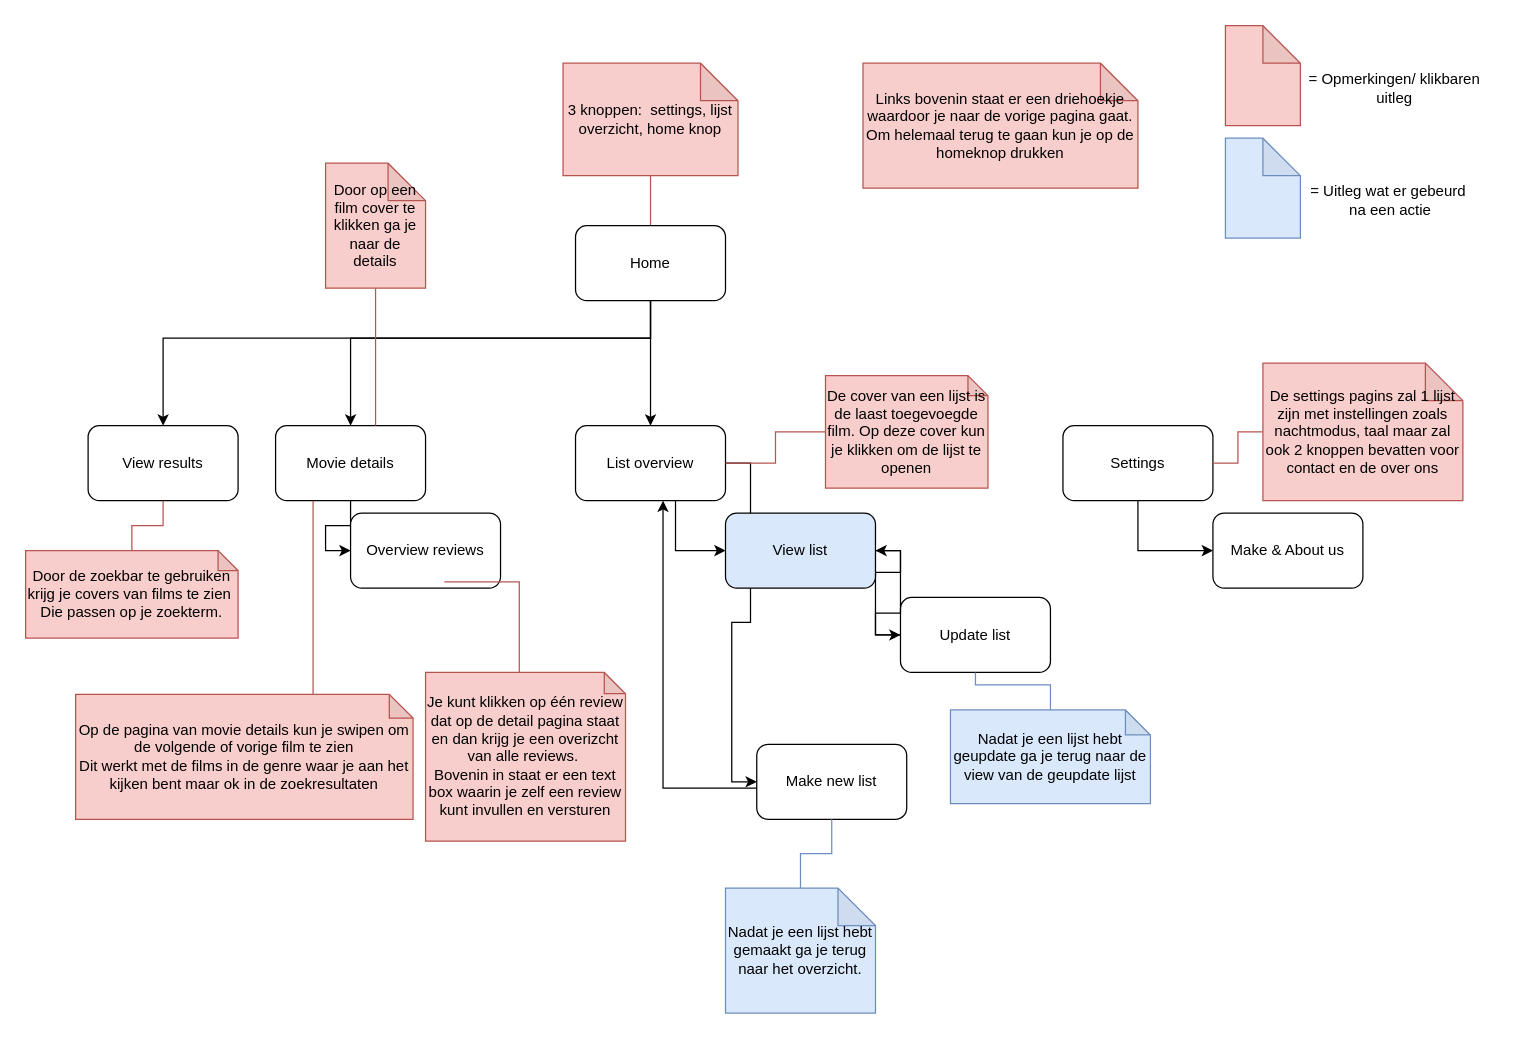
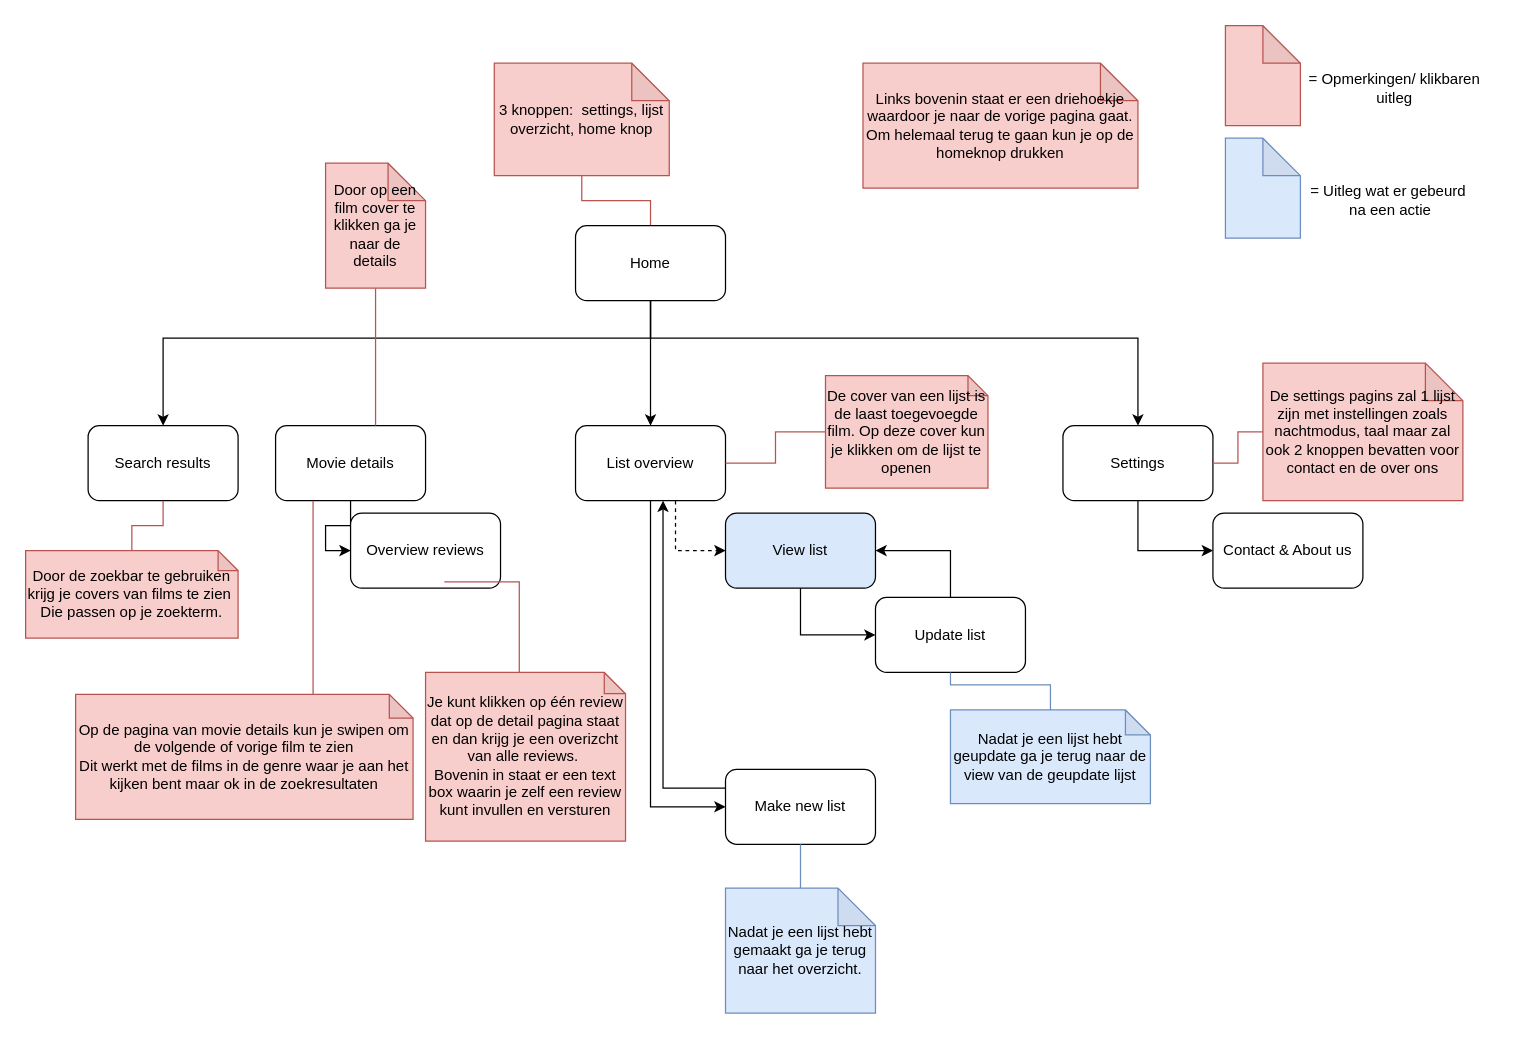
  <mxCell id="0" />
  <mxCell id="1" parent="0" />
- <mxCell id="2" value="" style="edgeStyle=orthogonalEdgeStyle;rounded=0;orthogonalLoop=1;jettySize=auto;html=1;entryX=0.5;entryY=0;entryDx=0;entryDy=0;" parent="1" source="7" target="9" edge="1"><mxGeometry relative="1" as="geometry"><Array as="points"><mxPoint x="520" y="270" /><mxPoint x="280" y="270" /></Array></mxGeometry></mxCell>
  <mxCell id="3" value="" style="edgeStyle=orthogonalEdgeStyle;rounded=0;orthogonalLoop=1;jettySize=auto;html=1;" parent="1" source="7" target="12" edge="1"><mxGeometry relative="1" as="geometry" /></mxCell>
+ <mxCell id="4" style="edgeStyle=orthogonalEdgeStyle;rounded=0;orthogonalLoop=1;jettySize=auto;html=1;entryX=0.5;entryY=0;entryDx=0;entryDy=0;" parent="1" source="7" target="19" edge="1"><mxGeometry relative="1" as="geometry"><Array as="points"><mxPoint x="520" y="270" /><mxPoint x="910" y="270" /></Array></mxGeometry></mxCell>
  <mxCell id="5" style="edgeStyle=orthogonalEdgeStyle;rounded=0;orthogonalLoop=1;jettySize=auto;html=1;entryX=0.5;entryY=0;entryDx=0;entryDy=0;" parent="1" source="7" target="21" edge="1"><mxGeometry relative="1" as="geometry"><Array as="points"><mxPoint x="520" y="270" /><mxPoint x="130" y="270" /></Array></mxGeometry></mxCell>
  <mxCell id="6" style="edgeStyle=orthogonalEdgeStyle;rounded=0;orthogonalLoop=1;jettySize=auto;html=1;endArrow=none;endFill=0;fillColor=#f8cecc;strokeColor=#b85450;" parent="1" source="7" target="24" edge="1"><mxGeometry relative="1" as="geometry" /></mxCell>
  <mxCell id="7" value="Home" style="rounded=1;whiteSpace=wrap;html=1;" parent="1" vertex="1"><mxGeometry x="460" y="180" width="120" height="60" as="geometry" /></mxCell>
  <mxCell id="8" value="" style="edgeStyle=orthogonalEdgeStyle;rounded=0;orthogonalLoop=1;jettySize=auto;html=1;entryX=0;entryY=0.5;entryDx=0;entryDy=0;" parent="1" source="9" target="17" edge="1"><mxGeometry relative="1" as="geometry" /></mxCell>
  <mxCell id="9" value="Movie details" style="rounded=1;whiteSpace=wrap;html=1;" parent="1" vertex="1"><mxGeometry y="340" width="120" height="60" as="geometry" x="220" /></mxCell>
  <mxCell id="10" value="" style="edgeStyle=orthogonalEdgeStyle;rounded=0;orthogonalLoop=1;jettySize=auto;html=1;entryX=0;entryY=0.5;entryDx=0;entryDy=0;" parent="1" source="12" target="14" edge="1"><mxGeometry relative="1" as="geometry" /></mxCell>
- <mxCell id="11" style="edgeStyle=orthogonalEdgeStyle;rounded=0;orthogonalLoop=1;jettySize=auto;html=1;entryX=0;entryY=0.5;entryDx=0;entryDy=0;endArrow=classic;endFill=1;" edge="1" parent="1" source="12" target="23"><mxGeometry relative="1" as="geometry"><Array as="points"><mxPoint x="540" y="440" /></Array></mxGeometry></mxCell>
+ <mxCell id="11" style="edgeStyle=orthogonalEdgeStyle;rounded=0;orthogonalLoop=1;jettySize=auto;html=1;entryX=0;entryY=0.5;entryDx=0;entryDy=0;endArrow=classic;endFill=1;dashed=1;" edge="1" parent="1" source="12" target="23"><mxGeometry relative="1" as="geometry"><Array as="points"><mxPoint x="540" y="440" /></Array></mxGeometry></mxCell>
  <mxCell id="12" value="List overview" style="rounded=1;whiteSpace=wrap;html=1;" parent="1" vertex="1"><mxGeometry x="460" y="340" width="120" height="60" as="geometry" /></mxCell>
  <mxCell id="13" style="edgeStyle=orthogonalEdgeStyle;rounded=0;orthogonalLoop=1;jettySize=auto;html=1;endArrow=classic;endFill=1;exitX=0.25;exitY=0;exitDx=0;exitDy=0;" parent="1" source="14" edge="1"><mxGeometry relative="1" as="geometry"><mxPoint x="530" y="400" as="targetPoint" /><Array as="points"><mxPoint x="610" y="630" /><mxPoint x="530" y="630" /><mxPoint x="530" y="400" /></Array></mxGeometry></mxCell>
- <mxCell id="14" value="Make new list" style="rounded=1;whiteSpace=wrap;html=1;" parent="1" vertex="1"><mxGeometry x="605" y="595" width="120" height="60" as="geometry" /></mxCell>
+ <mxCell id="14" value="Make new list" style="rounded=1;whiteSpace=wrap;html=1;" parent="1" vertex="1"><mxGeometry x="580" y="615" width="120" height="60" as="geometry" /></mxCell>
  <mxCell id="15" style="edgeStyle=orthogonalEdgeStyle;rounded=0;orthogonalLoop=1;jettySize=auto;html=1;entryX=1;entryY=0.5;entryDx=0;entryDy=0;endArrow=classic;endFill=1;" parent="1" source="16" target="23" edge="1"><mxGeometry relative="1" as="geometry" /></mxCell>
- <mxCell id="16" value="Update list" style="rounded=1;whiteSpace=wrap;html=1;" parent="1" vertex="1"><mxGeometry x="720" y="477.5" width="120" height="60" as="geometry" /></mxCell>
+ <mxCell id="16" value="Update list" style="rounded=1;whiteSpace=wrap;html=1;" parent="1" vertex="1"><mxGeometry x="700" y="477.5" width="120" height="60" as="geometry" /></mxCell>
  <mxCell id="17" value="Overview reviews" style="rounded=1;whiteSpace=wrap;html=1;" parent="1" vertex="1"><mxGeometry x="280" y="410" width="120" height="60" as="geometry" /></mxCell>
  <mxCell id="18" style="edgeStyle=orthogonalEdgeStyle;rounded=0;orthogonalLoop=1;jettySize=auto;html=1;entryX=0;entryY=0.5;entryDx=0;entryDy=0;endArrow=classic;endFill=1;" parent="1" source="19" target="20" edge="1"><mxGeometry relative="1" as="geometry" /></mxCell>
  <mxCell id="19" value="Settings" style="rounded=1;whiteSpace=wrap;html=1;" parent="1" vertex="1"><mxGeometry x="850" y="340" width="120" height="60" as="geometry" /></mxCell>
- <mxCell id="20" value="Make &amp;amp; About us" style="rounded=1;whiteSpace=wrap;html=1;" parent="1" vertex="1"><mxGeometry x="970" y="410" width="120" height="60" as="geometry" /></mxCell>
- <mxCell id="21" value="View results" style="rounded=1;whiteSpace=wrap;html=1;" parent="1" vertex="1"><mxGeometry x="70" y="340" width="120" height="60" as="geometry" /></mxCell>
+ <mxCell id="20" value="Contact &amp;amp; About us" style="rounded=1;whiteSpace=wrap;html=1;" parent="1" vertex="1"><mxGeometry x="970" y="410" width="120" height="60" as="geometry" /></mxCell>
+ <mxCell id="21" value="Search results" style="rounded=1;whiteSpace=wrap;html=1;" parent="1" vertex="1"><mxGeometry x="70" y="340" width="120" height="60" as="geometry" /></mxCell>
  <mxCell id="22" style="edgeStyle=orthogonalEdgeStyle;rounded=0;orthogonalLoop=1;jettySize=auto;html=1;entryX=0;entryY=0.5;entryDx=0;entryDy=0;" parent="1" source="23" target="16" edge="1"><mxGeometry relative="1" as="geometry" /></mxCell>
  <mxCell id="23" value="View list" style="rounded=1;whiteSpace=wrap;html=1;fillColor=#dae8fc;" parent="1" vertex="1"><mxGeometry x="580" y="410" width="120" height="60" as="geometry" /></mxCell>
- <mxCell id="24" value="3 knoppen:&amp;nbsp; settings, lijst overzicht, home knop" style="shape=note;whiteSpace=wrap;html=1;backgroundOutline=1;darkOpacity=0.05;fillColor=#f8cecc;strokeColor=#b85450;" parent="1" vertex="1"><mxGeometry x="450" y="50" width="140" height="90" as="geometry" /></mxCell>
+ <mxCell id="24" value="3 knoppen:&amp;nbsp; settings, lijst overzicht, home knop" style="shape=note;whiteSpace=wrap;html=1;backgroundOutline=1;darkOpacity=0.05;fillColor=#f8cecc;strokeColor=#b85450;" parent="1" vertex="1"><mxGeometry x="395" y="50" width="140" height="90" as="geometry" /></mxCell>
  <mxCell id="25" style="edgeStyle=orthogonalEdgeStyle;rounded=0;orthogonalLoop=1;jettySize=auto;html=1;endArrow=none;endFill=0;fillColor=#f8cecc;strokeColor=#b85450;" parent="1" source="26" edge="1"><mxGeometry relative="1" as="geometry"><mxPoint x="300" y="340" as="targetPoint" /></mxGeometry></mxCell>
  <mxCell id="26" value="Door op een film cover te klikken ga je naar de details" style="shape=note;whiteSpace=wrap;html=1;backgroundOutline=1;darkOpacity=0.05;fillColor=#f8cecc;strokeColor=#b85450;" parent="1" vertex="1"><mxGeometry x="260" y="130" width="80" height="100" as="geometry" /></mxCell>
  <mxCell id="27" style="edgeStyle=orthogonalEdgeStyle;rounded=0;orthogonalLoop=1;jettySize=auto;html=1;entryX=0.5;entryY=1;entryDx=0;entryDy=0;endArrow=none;endFill=0;fillColor=#f8cecc;strokeColor=#b85450;" parent="1" source="28" target="21" edge="1"><mxGeometry relative="1" as="geometry" /></mxCell>
  <mxCell id="28" value="Door de zoekbar te gebruiken&lt;br&gt;krijg je covers van films te zien&amp;nbsp;&lt;br&gt;Die passen op je zoekterm." style="shape=note;whiteSpace=wrap;html=1;backgroundOutline=1;darkOpacity=0.05;size=16;fillColor=#f8cecc;strokeColor=#b85450;" parent="1" vertex="1"><mxGeometry x="20" y="440" width="170" height="70" as="geometry" /></mxCell>
  <mxCell id="29" value="Links bovenin staat er een driehoekje waardoor je naar de vorige pagina gaat.&lt;br&gt;Om helemaal terug te gaan kun je op de homeknop drukken" style="shape=note;whiteSpace=wrap;html=1;backgroundOutline=1;darkOpacity=0.05;fillColor=#f8cecc;strokeColor=#b85450;" parent="1" vertex="1"><mxGeometry x="690" y="50" width="220" height="100" as="geometry" /></mxCell>
  <mxCell id="30" style="edgeStyle=orthogonalEdgeStyle;rounded=0;orthogonalLoop=1;jettySize=auto;html=1;endArrow=none;endFill=0;fillColor=#f8cecc;strokeColor=#b85450;" parent="1" source="31" target="19" edge="1"><mxGeometry relative="1" as="geometry" /></mxCell>
  <mxCell id="31" value="De settings pagins zal 1 lijst zijn met instellingen zoals nachtmodus, taal maar zal ook 2 knoppen bevatten voor contact en de over ons" style="shape=note;whiteSpace=wrap;html=1;backgroundOutline=1;darkOpacity=0.05;fillColor=#f8cecc;strokeColor=#b85450;" parent="1" vertex="1"><mxGeometry x="1010" y="290" width="160" height="110" as="geometry" /></mxCell>
  <mxCell id="32" style="edgeStyle=orthogonalEdgeStyle;rounded=0;orthogonalLoop=1;jettySize=auto;html=1;entryX=0.25;entryY=1;entryDx=0;entryDy=0;endArrow=none;endFill=0;fillColor=#f8cecc;strokeColor=#b85450;" parent="1" source="33" target="9" edge="1"><mxGeometry relative="1" as="geometry"><Array as="points"><mxPoint x="250" y="540" /><mxPoint x="250" y="540" /></Array></mxGeometry></mxCell>
  <mxCell id="33" value="Op de pagina van movie details kun je swipen om de volgende of vorige film te zien&lt;br&gt;Dit werkt met de films in de genre waar je aan het kijken bent maar ok in de zoekresultaten" style="shape=note;whiteSpace=wrap;html=1;backgroundOutline=1;darkOpacity=0.05;size=19;fillColor=#f8cecc;strokeColor=#b85450;" parent="1" vertex="1"><mxGeometry x="60" y="555" width="270" height="100" as="geometry" /></mxCell>
  <mxCell id="34" style="edgeStyle=orthogonalEdgeStyle;rounded=0;orthogonalLoop=1;jettySize=auto;html=1;endArrow=none;endFill=0;fillColor=#f8cecc;strokeColor=#b85450;" edge="1" parent="1" source="35" target="12"><mxGeometry relative="1" as="geometry" /></mxCell>
  <mxCell id="35" value="De cover van een lijst is de laast toegevoegde film. Op deze cover kun je klikken om de lijst te openen" style="shape=note;whiteSpace=wrap;html=1;backgroundOutline=1;darkOpacity=0.05;fillColor=#f8cecc;strokeColor=#b85450;size=16;" parent="1" vertex="1"><mxGeometry x="660" y="300" width="130" height="90" as="geometry" /></mxCell>
  <mxCell id="36" style="edgeStyle=orthogonalEdgeStyle;rounded=0;orthogonalLoop=1;jettySize=auto;html=1;entryX=0.625;entryY=0.917;entryDx=0;entryDy=0;entryPerimeter=0;endArrow=none;endFill=0;fillColor=#f8cecc;strokeColor=#b85450;" parent="1" source="37" target="17" edge="1"><mxGeometry relative="1" as="geometry"><Array as="points"><mxPoint x="415" y="520" /><mxPoint x="415" y="520" /></Array></mxGeometry></mxCell>
  <mxCell id="37" value="Je kunt klikken op één review dat op de detail pagina staat en dan krijg je een overizcht van alle reviews.&amp;nbsp;&lt;br&gt;Bovenin in staat er een text box waarin je zelf een review kunt invullen en versturen" style="shape=note;whiteSpace=wrap;html=1;backgroundOutline=1;darkOpacity=0.05;fillColor=#f8cecc;strokeColor=#b85450;size=17;" parent="1" vertex="1"><mxGeometry x="340" y="537.5" width="160" height="135" as="geometry" /></mxCell>
  <mxCell id="38" value="" style="edgeStyle=orthogonalEdgeStyle;rounded=0;orthogonalLoop=1;jettySize=auto;html=1;endArrow=none;endFill=0;fillColor=#dae8fc;strokeColor=#6c8ebf;" parent="1" source="39" target="14" edge="1"><mxGeometry relative="1" as="geometry" /></mxCell>
  <mxCell id="39" value="Nadat je een lijst hebt gemaakt ga je terug naar het overzicht." style="shape=note;whiteSpace=wrap;html=1;backgroundOutline=1;darkOpacity=0.05;fillColor=#dae8fc;strokeColor=#6c8ebf;" parent="1" vertex="1"><mxGeometry x="580" y="710" width="120" height="100" as="geometry" /></mxCell>
  <mxCell id="40" value="" style="edgeStyle=orthogonalEdgeStyle;rounded=0;orthogonalLoop=1;jettySize=auto;html=1;endArrow=none;endFill=0;fillColor=#dae8fc;strokeColor=#6c8ebf;" parent="1" source="41" target="16" edge="1"><mxGeometry relative="1" as="geometry" /></mxCell>
  <mxCell id="41" value="Nadat je een lijst hebt geupdate ga je terug naar de view van de geupdate lijst" style="shape=note;whiteSpace=wrap;html=1;backgroundOutline=1;darkOpacity=0.05;fillColor=#dae8fc;strokeColor=#6c8ebf;size=20;" parent="1" vertex="1"><mxGeometry x="760" y="567.5" width="160" height="75" as="geometry" /></mxCell>
  <mxCell id="42" value="" style="shape=note;whiteSpace=wrap;html=1;backgroundOutline=1;darkOpacity=0.05;fillColor=#f8cecc;strokeColor=#b85450;" parent="1" vertex="1"><mxGeometry x="980" y="20" width="60" height="80" as="geometry" /></mxCell>
  <mxCell id="43" value="" style="shape=note;whiteSpace=wrap;html=1;backgroundOutline=1;darkOpacity=0.05;fillColor=#dae8fc;strokeColor=#6c8ebf;" parent="1" vertex="1"><mxGeometry x="980" y="110" width="60" height="80" as="geometry" /></mxCell>
  <mxCell id="44" value="= Opmerkingen/ klikbaren &lt;br&gt;uitleg" style="text;html=1;align=center;verticalAlign=middle;resizable=0;points=[];autosize=1;strokeColor=none;fillColor=none;" parent="1" vertex="1"><mxGeometry x="1035" y="50" width="160" height="40" as="geometry" /></mxCell>
  <mxCell id="45" value="= Uitleg wat er gebeurd&lt;br&gt;&amp;nbsp;na een actie" style="text;html=1;align=center;verticalAlign=middle;resizable=0;points=[];autosize=1;strokeColor=none;fillColor=none;" parent="1" vertex="1"><mxGeometry x="1035" y="140" width="150" height="40" as="geometry" /></mxCell>
